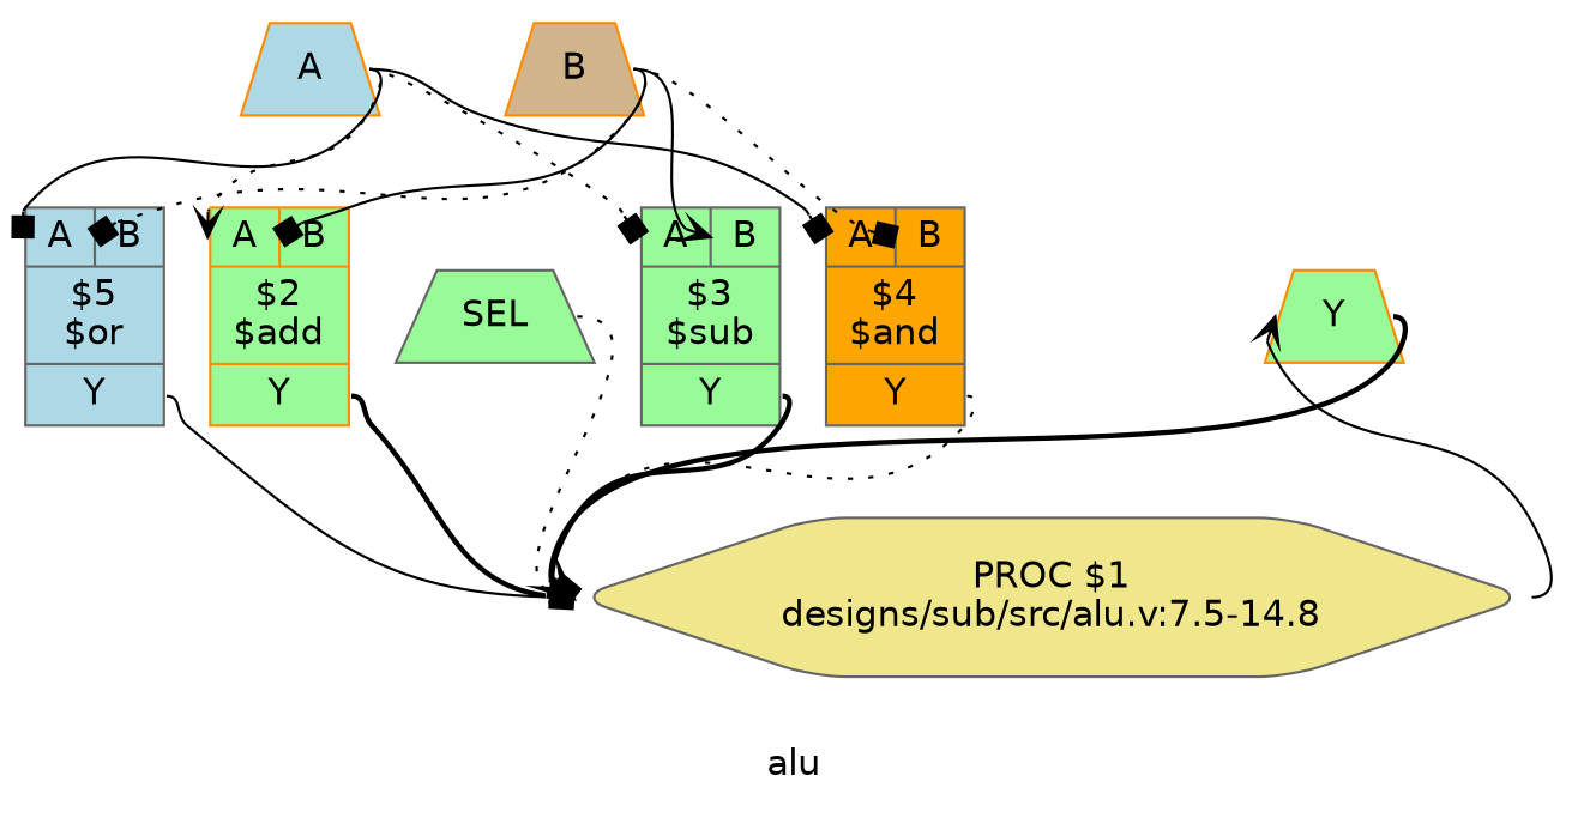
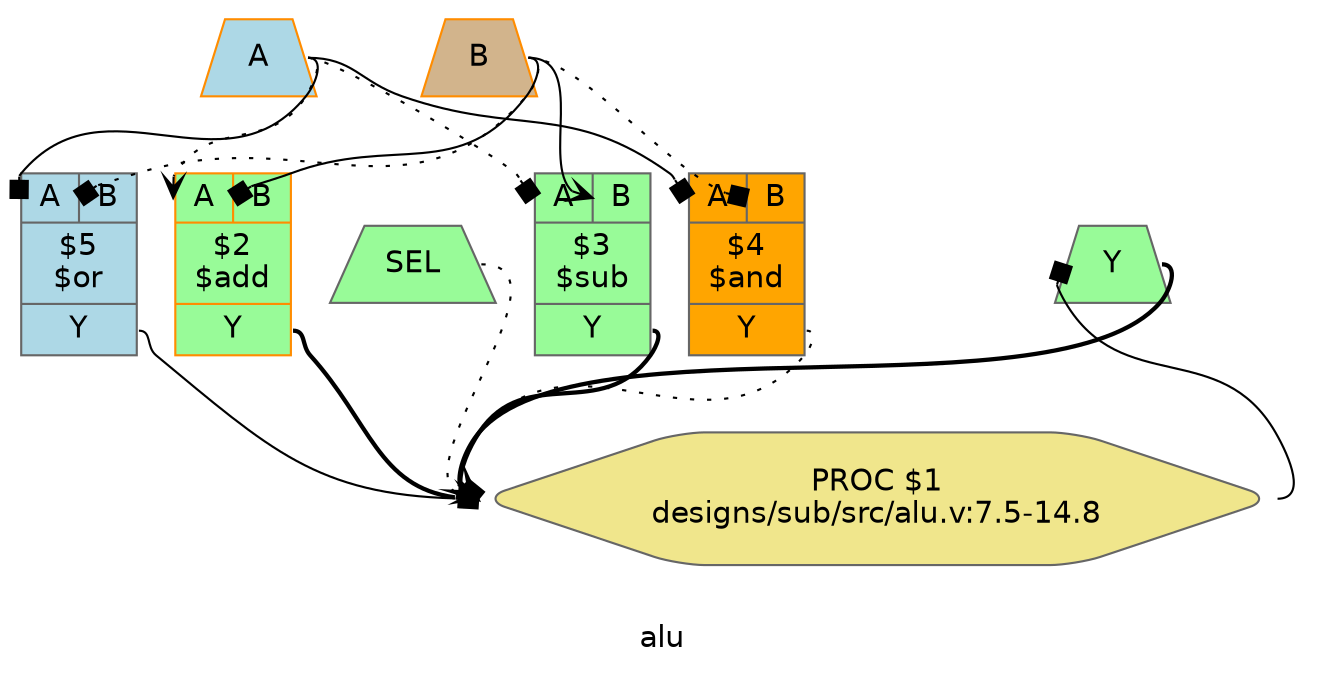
  digraph {
    fontname="DejaVu Sans"
    label=alu
    rankdir=TB
    remincross=true
    node [color=gray40 fillcolor=palegreen fontname="DejaVu Sans" shape=trapezium style=filled]
    edge [arrowhead=box color=black fontcolor=black fontname="DejaVu Sans" headport=w style=solid tailport=e]
-   n1 [color=darkorange fontcolor=black label=Y]
+   n1 [fontcolor=black label=Y]
    n2 [fillcolor=khaki label="PROC $1\ndesigns/sub/src/alu.v:7.5-14.8" shape=hexagon style="rounded,filled"]
    n3 [fontcolor=black label=SEL]
    n4 [color=darkorange fillcolor=tan fontcolor=black label=B]
    n5 [fillcolor=lightblue label="{{<p10> A|<p9> B}|$5\n$or|{<p7> Y}}" shape=record]
    n6 [fillcolor=orange label="{{<p10> A|<p9> B}|$4\n$and|{<p7> Y}}" shape=record]
    n7 [label="{{<p10> A|<p9> B}|$3\n$sub|{<p7> Y}}" shape=record]
    n8 [color=darkorange label="{{<p10> A|<p9> B}|$2\n$add|{<p7> Y}}" shape=record]
    n9 [color=darkorange fillcolor=lightblue fontcolor=black label=A]
    n1 -> n2 [style=bold]
-   n2 -> n1 [arrowhead=vee]
-   n3 -> n2 [style=dotted]
+   n2 -> n1
+   n3 -> n2 [arrowhead=vee style=dotted]
    n4 -> n5 [headport="p9:w" style=dotted]
    n4 -> n6 [headport="p9:w" style=dotted]
    n4 -> n7 [arrowhead=vee headport="p9:w"]
    n4 -> n8 [headport="p9:w"]
    n5 -> n2 [tailport="p7:e"]
    n6 -> n2 [style=dotted tailport="p7:e"]
    n7 -> n2 [arrowhead=vee style=bold tailport="p7:e"]
    n8 -> n2 [style=bold tailport="p7:e"]
    n9 -> n5 [headport="p10:w"]
    n9 -> n6 [headport="p10:w"]
    n9 -> n7 [headport="p10:w" style=dotted]
    n9 -> n8 [arrowhead=vee headport="p10:w" style=dotted]
  }
